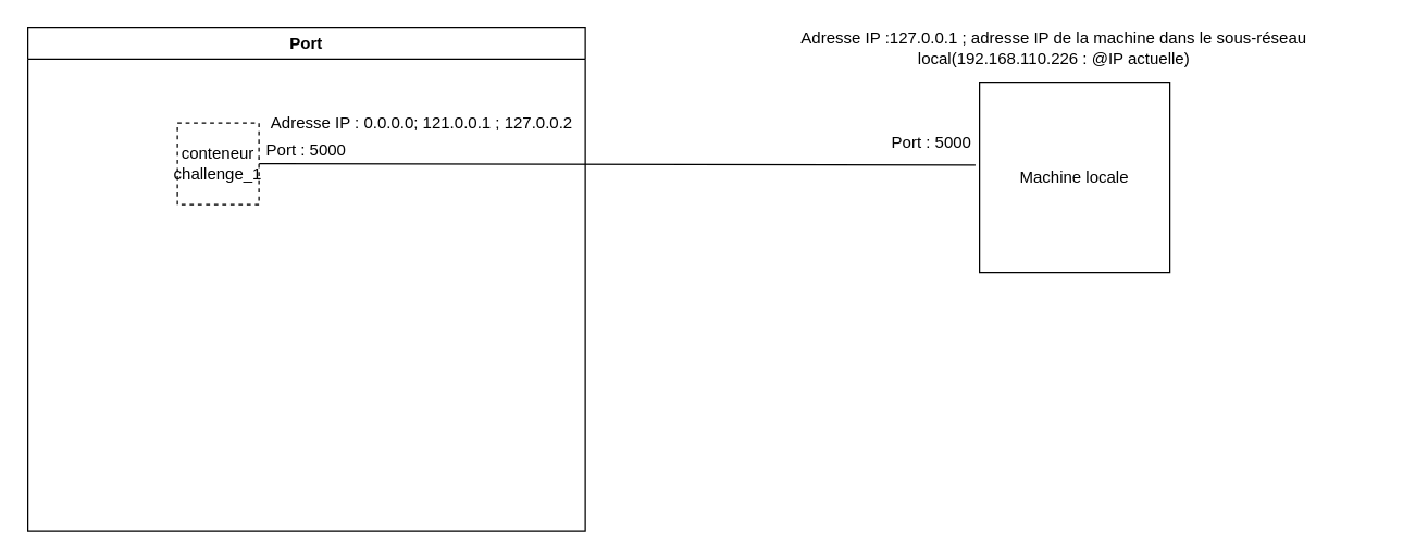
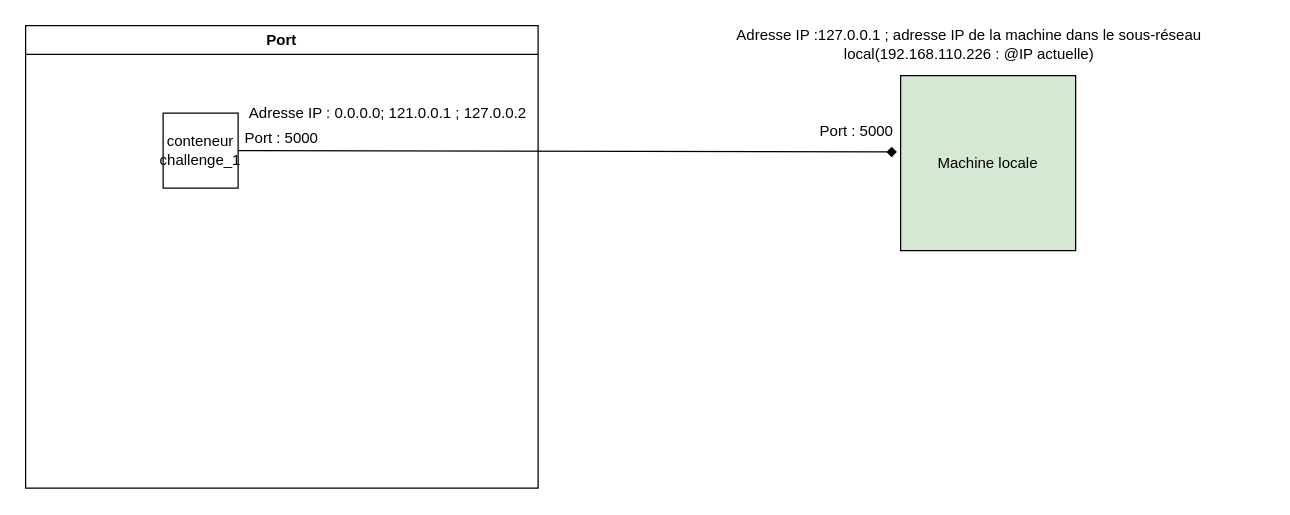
  <mxCell id="0" />
  <mxCell id="1" parent="0" />
- <mxCell id="2" value="Machine locale" style="whiteSpace=wrap;html=1;aspect=fixed;" vertex="1" parent="1"><mxGeometry x="720" y="60" width="140" height="140" as="geometry" /></mxCell>
+ <mxCell id="2" value="Machine locale" style="whiteSpace=wrap;html=1;aspect=fixed;fillColor=#d5e8d4;" vertex="1" parent="1"><mxGeometry x="720" y="60" width="140" height="140" as="geometry" /></mxCell>
  <mxCell id="3" value="Adresse IP :127.0.0.1 ; adresse IP de la machine dans le sous-réseau local(192.168.110.226 : @IP actuelle)" style="text;html=1;strokeColor=none;fillColor=none;align=center;verticalAlign=middle;whiteSpace=wrap;rounded=0;" vertex="1" parent="1"><mxGeometry x="540" y="20" width="470" height="30" as="geometry" /></mxCell>
  <mxCell id="4" value="Port : 5000" style="text;html=1;strokeColor=none;fillColor=none;align=center;verticalAlign=middle;whiteSpace=wrap;rounded=0;" vertex="1" parent="1"><mxGeometry x="640" y="90" width="90" height="30" as="geometry" /></mxCell>
- <mxCell id="5" value="" style="endArrow=none;html=1;rounded=0;exitX=1;exitY=0.5;exitDx=0;exitDy=0;entryX=-0.021;entryY=0.436;entryDx=0;entryDy=0;entryPerimeter=0;" edge="1" parent="1" source="7" target="2"><mxGeometry width="50" height="50" relative="1" as="geometry"><mxPoint x="420" y="250" as="sourcePoint" /><mxPoint x="470" y="200" as="targetPoint" /></mxGeometry></mxCell>
+ <mxCell id="5" value="" style="endArrow=diamond;html=1;rounded=0;exitX=1;exitY=0.5;exitDx=0;exitDy=0;entryX=-0.021;entryY=0.436;entryDx=0;entryDy=0;entryPerimeter=0;" edge="1" parent="1" source="7" target="2"><mxGeometry width="50" height="50" relative="1" as="geometry"><mxPoint x="420" y="250" as="sourcePoint" /><mxPoint x="470" y="200" as="targetPoint" /></mxGeometry></mxCell>
  <mxCell id="6" value="Port" style="swimlane;whiteSpace=wrap;html=1;" vertex="1" parent="1"><mxGeometry x="20" y="20" width="410" height="370" as="geometry" /></mxCell>
- <mxCell id="7" value="conteneur challenge_1" style="whiteSpace=wrap;html=1;aspect=fixed;dashed=1;" vertex="1" parent="6"><mxGeometry x="110" y="70" width="60" height="60" as="geometry" /></mxCell>
+ <mxCell id="7" value="conteneur challenge_1" style="whiteSpace=wrap;html=1;aspect=fixed;" vertex="1" parent="6"><mxGeometry x="110" y="70" width="60" height="60" as="geometry" /></mxCell>
  <mxCell id="8" value="Adresse IP : 0.0.0.0; 121.0.0.1 ; 127.0.0.2" style="text;html=1;strokeColor=none;fillColor=none;align=center;verticalAlign=middle;whiteSpace=wrap;rounded=0;" vertex="1" parent="6"><mxGeometry x="170" y="60" width="240" height="20" as="geometry" /></mxCell>
  <mxCell id="9" value="Port : 5000" style="text;html=1;strokeColor=none;fillColor=none;align=center;verticalAlign=middle;whiteSpace=wrap;rounded=0;" vertex="1" parent="6"><mxGeometry x="170" y="80" width="70" height="20" as="geometry" /></mxCell>
